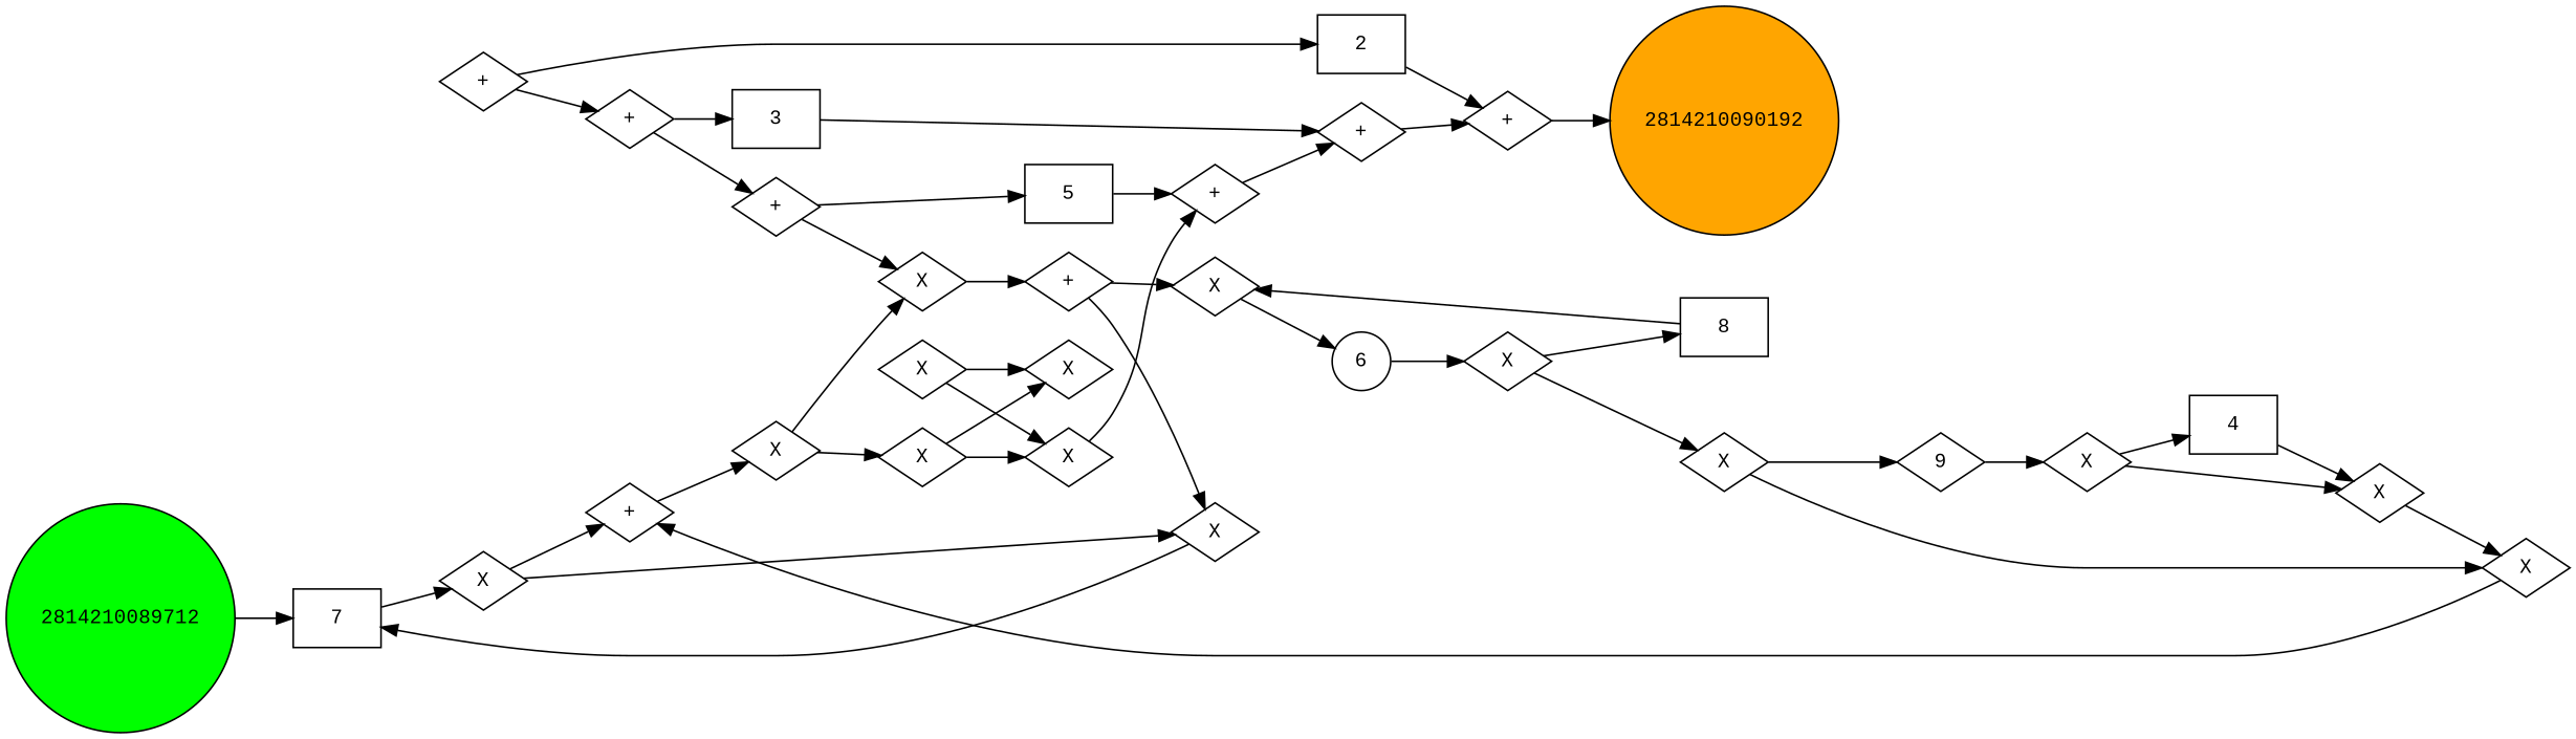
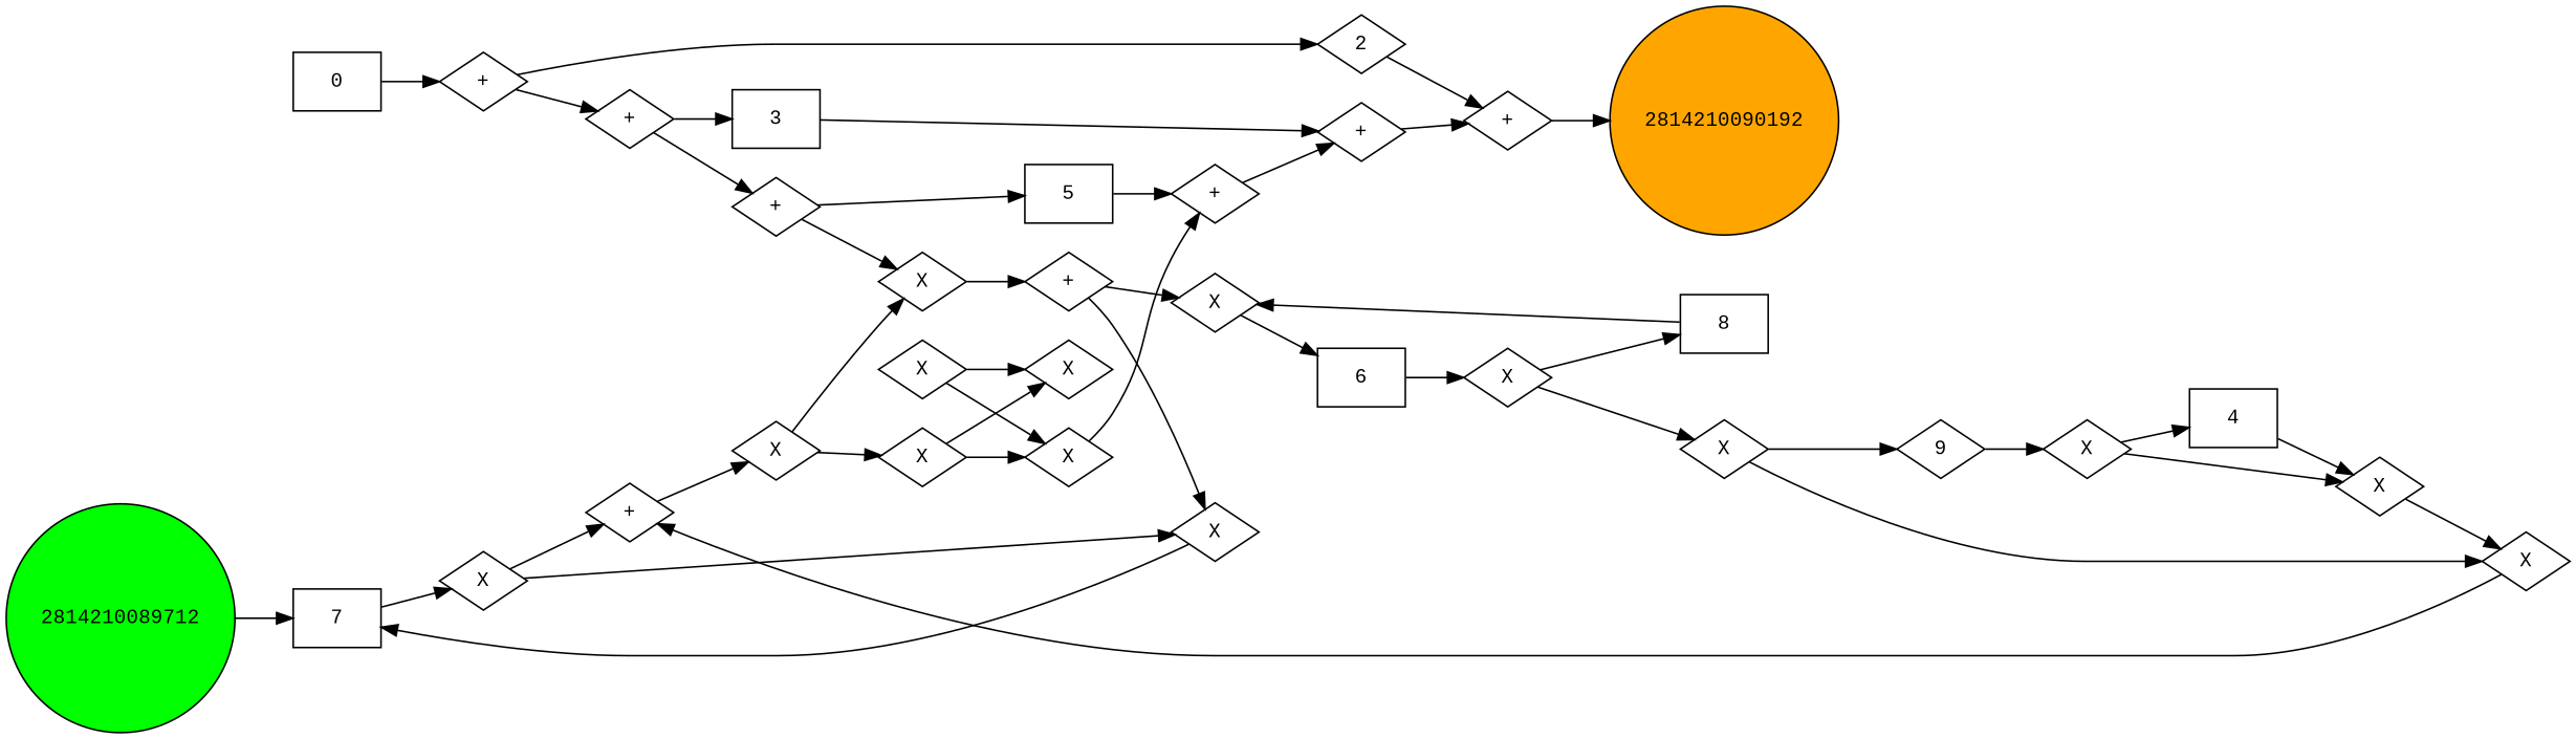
  digraph {
    bgcolor=white
    fontname="Liberation Mono"
    rankdir=LR
    node [fontname="Liberation Mono" fontsize=12 shape=diamond]
    edge [fontname="Liberation Mono"]
    2814210089712 [fillcolor=green shape=circle style=filled]
    n2 [label=7 shape=box]
+   n3 [label=0 shape=box]
    n4 [label="+"]
-   n5 [label=2 shape=box]
+   n5 [label=2]
    n6 [label="+"]
    n7 [label="+"]
    n8 [label=3 shape=box]
    n9 [label="+"]
    2814210090192 [fillcolor=orange shape=circle style=filled]
    n11 [label="+"]
    n12 [label=5 shape=box]
    n13 [label=X]
    n14 [label="+"]
    n15 [label="+"]
    n16 [label=X]
    n17 [label=X]
-   n18 [label=6 shape=circle]
+   n18 [label=6 shape=box]
    n19 [label=X]
    n20 [label=X]
    n21 [label="+"]
    n22 [label=8 shape=box]
    n23 [label=X]
    n24 [label=X]
    n25 [label=X]
    n26 [label=9]
    n27 [label=X]
    n28 [label=X]
    n29 [label=X]
    n30 [label=X]
    n31 [label=X]
    n32 [label=4 shape=box]
    n33 [label=X]
    2814210089712 -> n2
    n2 -> n19
+   n3 -> n4
    n4 -> n5
    n4 -> n6
    n5 -> n7
    n6 -> n8
    n6 -> n9
    n7 -> 2814210090192
    n8 -> n11
    n9 -> n12
    n9 -> n13
    n11 -> n7
    n12 -> n14
    n13 -> n15
    n14 -> n11
    n15 -> n16
    n15 -> n17
    n16 -> n2
    n17 -> n18
    n18 -> n20
    n19 -> n16
    n19 -> n21
    n20 -> n22
    n20 -> n23
    n21 -> n24
    n22 -> n17
    n23 -> n25
    n23 -> n26
    n24 -> n13
    n24 -> n27
    n25 -> n21
    n26 -> n28
    n27 -> n29
    n27 -> n30
    n28 -> n31
    n28 -> n32
    n29 -> n14
    n31 -> n25
    n32 -> n31
    n33 -> n29
    n33 -> n30
  }
